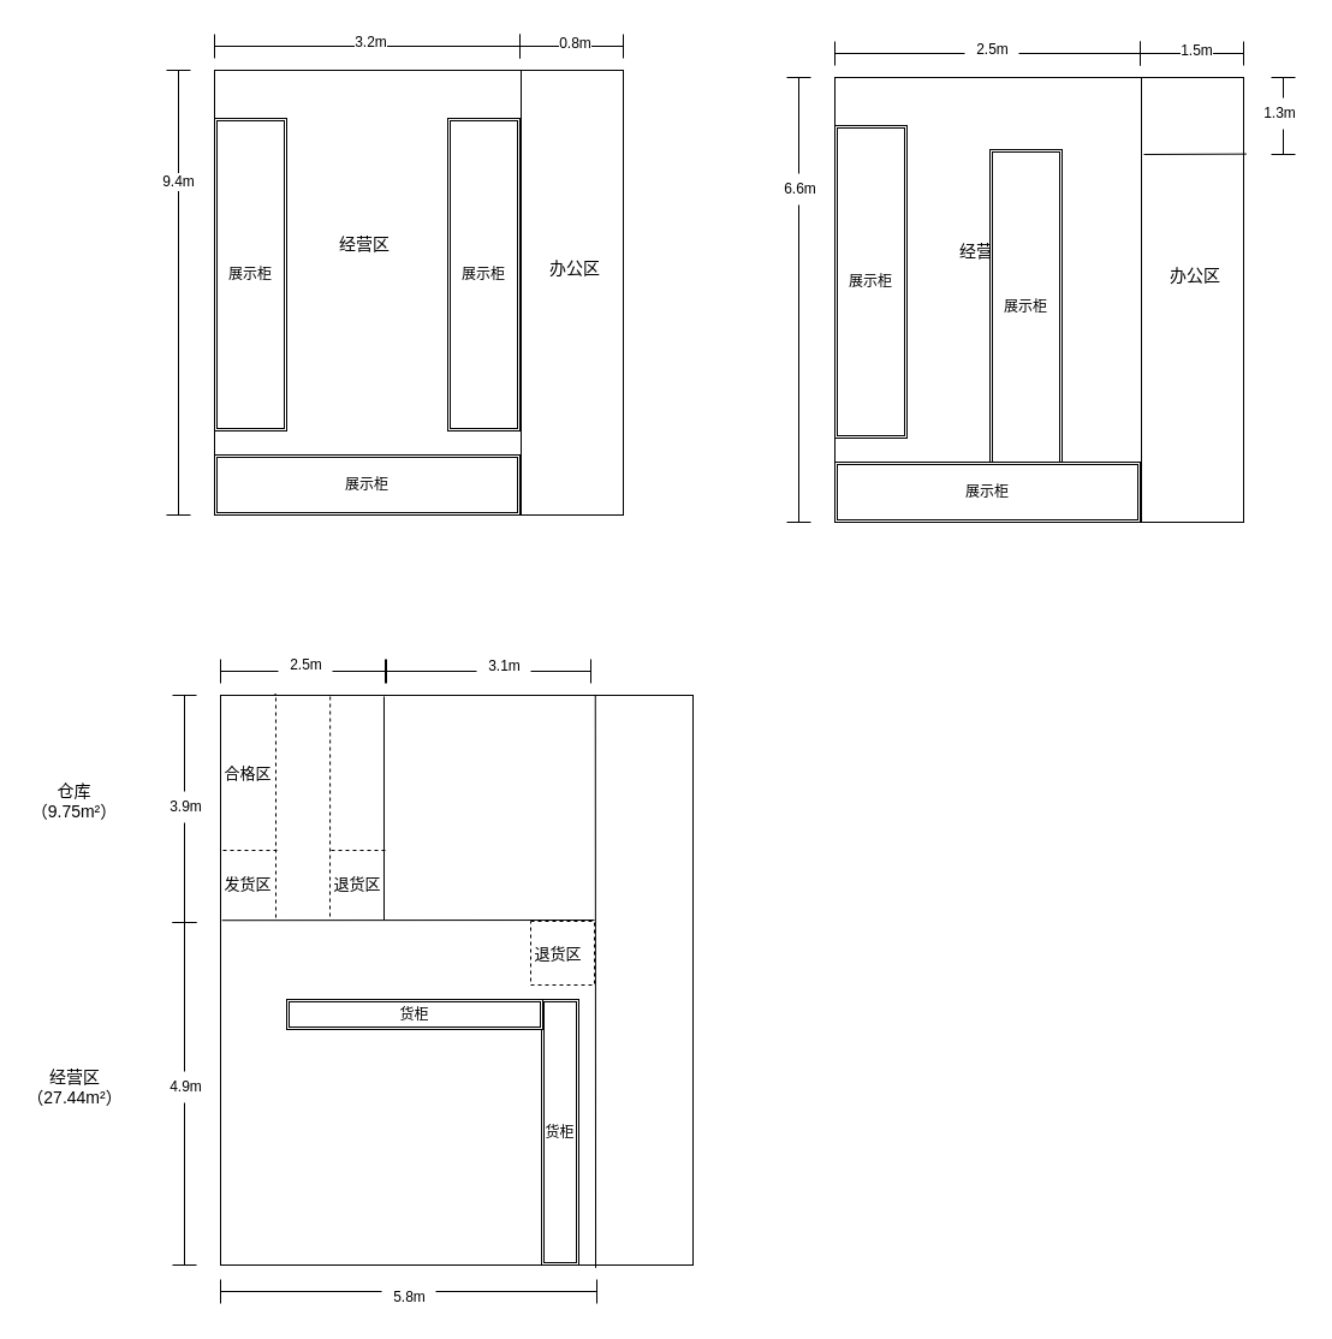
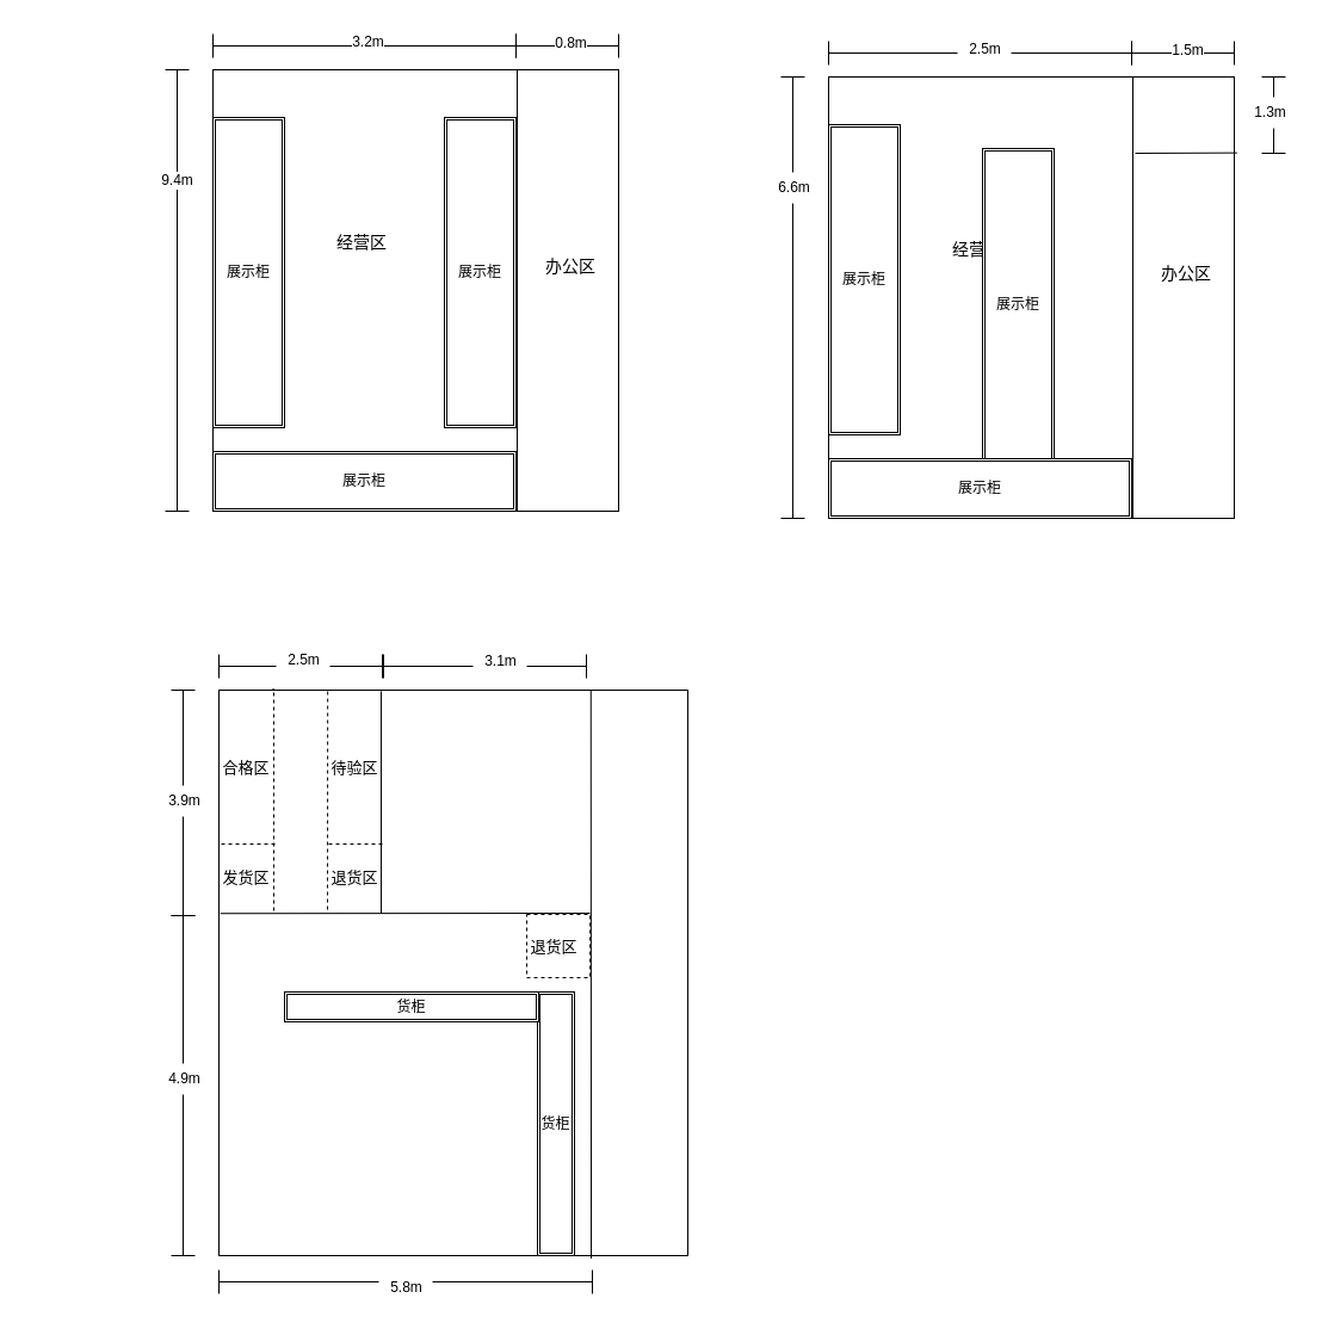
  <mxCell id="0" />
  <mxCell id="1" parent="0" />
  <mxCell id="2" value="" style="rounded=0;whiteSpace=wrap;html=1;" parent="1" vertex="1"><mxGeometry x="178" y="58" width="340" height="370" as="geometry" /></mxCell>
  <mxCell id="3" value="办公区" style="text;html=1;align=center;verticalAlign=middle;whiteSpace=wrap;rounded=0;fontSize=14;" parent="1" vertex="1"><mxGeometry x="448" y="208" width="60" height="30" as="geometry" /></mxCell>
  <mxCell id="4" value="经营区" style="text;html=1;align=center;verticalAlign=middle;whiteSpace=wrap;rounded=0;fontSize=14;" parent="1" vertex="1"><mxGeometry x="273" y="188" width="60" height="30" as="geometry" /></mxCell>
  <mxCell id="5" value="" style="shape=crossbar;whiteSpace=wrap;html=1;rounded=1;direction=south;" parent="1" vertex="1"><mxGeometry x="138" y="58" width="20" height="370" as="geometry" /></mxCell>
  <mxCell id="6" value="9.4m" style="text;html=1;align=center;verticalAlign=middle;resizable=0;points=[];autosize=1;strokeColor=none;fillColor=none;labelBackgroundColor=default;" parent="1" vertex="1"><mxGeometry x="123" y="136" width="50" height="30" as="geometry" /></mxCell>
  <mxCell id="7" value="" style="shape=crossbar;whiteSpace=wrap;html=1;rounded=1;" parent="1" vertex="1"><mxGeometry x="178" y="28" width="254" height="20" as="geometry" /></mxCell>
  <mxCell id="8" value="3.2m" style="text;html=1;align=center;verticalAlign=middle;resizable=0;points=[];autosize=1;strokeColor=none;fillColor=none;labelBackgroundColor=default;" parent="1" vertex="1"><mxGeometry x="283" y="20" width="50" height="30" as="geometry" /></mxCell>
  <mxCell id="9" value="" style="endArrow=none;html=1;rounded=0;" parent="1" source="2" edge="1"><mxGeometry width="50" height="50" relative="1" as="geometry"><mxPoint x="378" y="108" as="sourcePoint" /><mxPoint x="428" y="58" as="targetPoint" /></mxGeometry></mxCell>
  <mxCell id="10" value="" style="endArrow=none;html=1;rounded=0;" parent="1" source="2" edge="1"><mxGeometry width="50" height="50" relative="1" as="geometry"><mxPoint x="378" y="108" as="sourcePoint" /><mxPoint x="428" y="58" as="targetPoint" /></mxGeometry></mxCell>
  <mxCell id="11" value="" style="endArrow=none;html=1;rounded=0;" parent="1" target="2" edge="1"><mxGeometry width="50" height="50" relative="1" as="geometry"><mxPoint x="428" y="428" as="sourcePoint" /><mxPoint x="478" y="378" as="targetPoint" /></mxGeometry></mxCell>
  <mxCell id="12" value="" style="endArrow=none;html=1;rounded=0;exitX=0.75;exitY=0;exitDx=0;exitDy=0;entryX=0.75;entryY=1;entryDx=0;entryDy=0;" parent="1" source="2" target="2" edge="1"><mxGeometry width="50" height="50" relative="1" as="geometry"><mxPoint x="368" y="258" as="sourcePoint" /><mxPoint x="418" y="208" as="targetPoint" /></mxGeometry></mxCell>
  <mxCell id="13" value="" style="shape=crossbar;whiteSpace=wrap;html=1;rounded=1;" parent="1" vertex="1"><mxGeometry x="432" y="28" width="86" height="20" as="geometry" /></mxCell>
  <mxCell id="14" value="0.8m" style="text;html=1;align=center;verticalAlign=middle;resizable=0;points=[];autosize=1;strokeColor=none;fillColor=none;labelBackgroundColor=default;" parent="1" vertex="1"><mxGeometry x="453" y="21" width="50" height="30" as="geometry" /></mxCell>
  <mxCell id="15" value="展示柜" style="shape=ext;double=1;rounded=0;whiteSpace=wrap;html=1;" parent="1" vertex="1"><mxGeometry x="178" y="98" width="60" height="260" as="geometry" /></mxCell>
  <mxCell id="16" value="展示柜" style="shape=ext;double=1;rounded=0;whiteSpace=wrap;html=1;" parent="1" vertex="1"><mxGeometry x="372" y="98" width="60" height="260" as="geometry" /></mxCell>
  <mxCell id="17" value="展示柜" style="shape=ext;double=1;rounded=0;whiteSpace=wrap;html=1;" parent="1" vertex="1"><mxGeometry x="178" y="378" width="254" height="50" as="geometry" /></mxCell>
  <mxCell id="18" value="" style="rounded=0;whiteSpace=wrap;html=1;" parent="1" vertex="1"><mxGeometry x="183" y="578" width="393" height="474" as="geometry" /></mxCell>
- <mxCell id="19" value="经营区&lt;div&gt;（27.44m²）&lt;/div&gt;" style="text;html=1;align=center;verticalAlign=middle;whiteSpace=wrap;rounded=0;fontSize=14;" parent="1" vertex="1"><mxGeometry x="20" y="889" width="84" height="30" as="geometry" /></mxCell>
  <mxCell id="20" value="" style="shape=crossbar;whiteSpace=wrap;html=1;rounded=1;direction=south;" parent="1" vertex="1"><mxGeometry x="143" y="578" width="20" height="189" as="geometry" /></mxCell>
  <mxCell id="21" value="3.9m" style="text;html=1;align=center;verticalAlign=middle;resizable=0;points=[];autosize=1;strokeColor=none;fillColor=default;labelBackgroundColor=default;" parent="1" vertex="1"><mxGeometry x="131" y="658" width="45" height="26" as="geometry" /></mxCell>
  <mxCell id="22" value="" style="shape=crossbar;whiteSpace=wrap;html=1;rounded=1;" parent="1" vertex="1"><mxGeometry x="183" y="548" width="137" height="20" as="geometry" /></mxCell>
  <mxCell id="23" value="" style="endArrow=none;html=1;rounded=0;" parent="1" source="18" edge="1"><mxGeometry width="50" height="50" relative="1" as="geometry"><mxPoint x="383" y="628" as="sourcePoint" /><mxPoint x="433" y="578" as="targetPoint" /></mxGeometry></mxCell>
  <mxCell id="24" value="" style="endArrow=none;html=1;rounded=0;" parent="1" source="18" edge="1"><mxGeometry width="50" height="50" relative="1" as="geometry"><mxPoint x="383" y="628" as="sourcePoint" /><mxPoint x="433" y="578" as="targetPoint" /></mxGeometry></mxCell>
  <mxCell id="25" value="" style="endArrow=none;html=1;rounded=0;exitX=0.75;exitY=0;exitDx=0;exitDy=0;entryX=0.794;entryY=1.005;entryDx=0;entryDy=0;entryPerimeter=0;" parent="1" target="18" edge="1"><mxGeometry width="50" height="50" relative="1" as="geometry"><mxPoint x="494.75" y="578" as="sourcePoint" /><mxPoint x="494.75" y="948" as="targetPoint" /></mxGeometry></mxCell>
  <mxCell id="26" value="" style="shape=crossbar;whiteSpace=wrap;html=1;rounded=1;" parent="1" vertex="1"><mxGeometry x="321" y="548" width="170" height="20" as="geometry" /></mxCell>
  <mxCell id="27" value="3.1m" style="text;html=1;align=center;verticalAlign=middle;resizable=0;points=[];autosize=1;strokeColor=none;fillColor=default;labelBackgroundColor=default;" parent="1" vertex="1"><mxGeometry x="396" y="541" width="45" height="26" as="geometry" /></mxCell>
  <mxCell id="28" value="货柜" style="shape=ext;double=1;rounded=0;whiteSpace=wrap;html=1;" parent="1" vertex="1"><mxGeometry x="450" y="831" width="31" height="221" as="geometry" /></mxCell>
  <mxCell id="29" value="货柜" style="shape=ext;double=1;rounded=0;whiteSpace=wrap;html=1;" parent="1" vertex="1"><mxGeometry x="238" y="831" width="213" height="25" as="geometry" /></mxCell>
  <mxCell id="30" value="2.5m" style="text;html=1;align=center;verticalAlign=middle;resizable=0;points=[];autosize=1;strokeColor=none;fillColor=default;" parent="1" vertex="1"><mxGeometry x="231" y="540" width="45" height="26" as="geometry" /></mxCell>
  <mxCell id="31" value="" style="endArrow=none;html=1;rounded=0;" parent="1" target="18" edge="1"><mxGeometry width="50" height="50" relative="1" as="geometry"><mxPoint x="183" y="772" as="sourcePoint" /><mxPoint x="233" y="722" as="targetPoint" /></mxGeometry></mxCell>
  <mxCell id="32" value="" style="endArrow=none;html=1;rounded=0;exitX=0.003;exitY=0.395;exitDx=0;exitDy=0;exitPerimeter=0;" parent="1" source="18" edge="1"><mxGeometry width="50" height="50" relative="1" as="geometry"><mxPoint x="214" y="773" as="sourcePoint" /><mxPoint x="494" y="765" as="targetPoint" /></mxGeometry></mxCell>
  <mxCell id="33" value="" style="endArrow=none;html=1;rounded=0;entryX=0.346;entryY=0.002;entryDx=0;entryDy=0;entryPerimeter=0;" parent="1" target="18" edge="1"><mxGeometry width="50" height="50" relative="1" as="geometry"><mxPoint x="319" y="765" as="sourcePoint" /><mxPoint x="327" y="622" as="targetPoint" /></mxGeometry></mxCell>
  <mxCell id="34" value="" style="endArrow=none;dashed=1;html=1;dashPattern=1 3;strokeWidth=2;rounded=0;" parent="1" source="18" edge="1"><mxGeometry width="50" height="50" relative="1" as="geometry"><mxPoint x="178" y="627" as="sourcePoint" /><mxPoint x="228" y="577" as="targetPoint" /></mxGeometry></mxCell>
  <mxCell id="35" value="" style="endArrow=none;dashed=1;html=1;strokeWidth=1;rounded=0;entryX=0.117;entryY=0.001;entryDx=0;entryDy=0;entryPerimeter=0;" parent="1" target="18" edge="1"><mxGeometry width="50" height="50" relative="1" as="geometry"><mxPoint x="229" y="763" as="sourcePoint" /><mxPoint x="272" y="640" as="targetPoint" /></mxGeometry></mxCell>
  <mxCell id="36" value="" style="endArrow=none;dashed=1;html=1;strokeWidth=1;rounded=0;entryX=0.232;entryY=0.001;entryDx=0;entryDy=0;entryPerimeter=0;" parent="1" target="18" edge="1"><mxGeometry width="50" height="50" relative="1" as="geometry"><mxPoint x="274" y="762" as="sourcePoint" /><mxPoint x="239" y="588" as="targetPoint" /></mxGeometry></mxCell>
  <mxCell id="37" value="" style="endArrow=none;dashed=1;html=1;strokeWidth=1;rounded=0;" parent="1" edge="1"><mxGeometry width="50" height="50" relative="1" as="geometry"><mxPoint x="275" y="707" as="sourcePoint" /><mxPoint x="321" y="707" as="targetPoint" /></mxGeometry></mxCell>
+ <mxCell id="38" value="待验区" style="text;html=1;align=center;verticalAlign=middle;whiteSpace=wrap;rounded=0;fontSize=13;" parent="1" vertex="1"><mxGeometry x="267" y="628" width="60" height="30" as="geometry" /></mxCell>
  <mxCell id="39" value="退货区" style="text;html=1;align=center;verticalAlign=middle;whiteSpace=wrap;rounded=0;fontSize=13;" parent="1" vertex="1"><mxGeometry x="267" y="720" width="60" height="30" as="geometry" /></mxCell>
  <mxCell id="40" value="合格区" style="text;html=1;align=center;verticalAlign=middle;whiteSpace=wrap;rounded=0;fontSize=13;" parent="1" vertex="1"><mxGeometry x="176" y="628" width="60" height="30" as="geometry" /></mxCell>
  <mxCell id="41" value="" style="whiteSpace=wrap;html=1;aspect=fixed;dashed=1;" parent="1" vertex="1"><mxGeometry x="441" y="766" width="53" height="53" as="geometry" /></mxCell>
  <mxCell id="42" value="退货区" style="text;html=1;align=center;verticalAlign=middle;whiteSpace=wrap;rounded=0;fontSize=13;" parent="1" vertex="1"><mxGeometry x="434" y="777.5" width="60" height="30" as="geometry" /></mxCell>
  <mxCell id="43" value="" style="shape=crossbar;whiteSpace=wrap;html=1;rounded=1;direction=south;" parent="1" vertex="1"><mxGeometry x="143" y="767" width="20" height="285" as="geometry" /></mxCell>
  <mxCell id="44" value="4.9m" style="text;html=1;align=center;verticalAlign=middle;resizable=0;points=[];autosize=1;strokeColor=none;fillColor=default;labelBackgroundColor=default;" parent="1" vertex="1"><mxGeometry x="131" y="891" width="45" height="26" as="geometry" /></mxCell>
  <mxCell id="45" value="" style="shape=crossbar;whiteSpace=wrap;html=1;rounded=1;" parent="1" vertex="1"><mxGeometry x="183" y="1064" width="313" height="20" as="geometry" /></mxCell>
  <mxCell id="46" value="5.8m" style="text;html=1;align=center;verticalAlign=middle;resizable=0;points=[];autosize=1;strokeColor=none;fillColor=default;labelBackgroundColor=default;" parent="1" vertex="1"><mxGeometry x="317" y="1066" width="45" height="26" as="geometry" /></mxCell>
- <mxCell id="47" value="仓库&lt;div&gt;（9.75m²）&lt;/div&gt;" style="text;html=1;align=center;verticalAlign=middle;whiteSpace=wrap;rounded=0;fontSize=14;" parent="1" vertex="1"><mxGeometry x="21" y="651" width="81" height="30" as="geometry" /></mxCell>
  <mxCell id="48" value="" style="endArrow=none;dashed=1;html=1;strokeWidth=1;rounded=0;" parent="1" edge="1"><mxGeometry width="50" height="50" relative="1" as="geometry"><mxPoint x="185" y="707" as="sourcePoint" /><mxPoint x="231" y="707" as="targetPoint" /></mxGeometry></mxCell>
  <mxCell id="49" value="发货区" style="text;html=1;align=center;verticalAlign=middle;whiteSpace=wrap;rounded=0;fontSize=13;" parent="1" vertex="1"><mxGeometry x="176" y="720" width="60" height="30" as="geometry" /></mxCell>
  <mxCell id="50" value="" style="rounded=0;whiteSpace=wrap;html=1;" vertex="1" parent="1"><mxGeometry x="694" y="64" width="340" height="370" as="geometry" /></mxCell>
  <mxCell id="51" value="办公区" style="text;html=1;align=center;verticalAlign=middle;whiteSpace=wrap;rounded=0;fontSize=14;" vertex="1" parent="1"><mxGeometry x="964" y="214" width="60" height="30" as="geometry" /></mxCell>
  <mxCell id="52" value="经营区" style="text;html=1;align=center;verticalAlign=middle;whiteSpace=wrap;rounded=0;fontSize=14;" vertex="1" parent="1"><mxGeometry x="789" y="194" width="60" height="30" as="geometry" /></mxCell>
  <mxCell id="53" value="" style="shape=crossbar;whiteSpace=wrap;html=1;rounded=1;direction=south;" vertex="1" parent="1"><mxGeometry x="654" y="64" width="20" height="370" as="geometry" /></mxCell>
  <mxCell id="54" value="6.6m" style="text;html=1;align=center;verticalAlign=middle;resizable=0;points=[];autosize=1;strokeColor=none;fillColor=default;labelBackgroundColor=default;" vertex="1" parent="1"><mxGeometry x="642" y="144" width="45" height="26" as="geometry" /></mxCell>
  <mxCell id="55" value="" style="shape=crossbar;whiteSpace=wrap;html=1;rounded=1;" vertex="1" parent="1"><mxGeometry x="694" y="34" width="254" height="20" as="geometry" /></mxCell>
  <mxCell id="56" value="2.5m" style="text;html=1;align=center;verticalAlign=middle;resizable=0;points=[];autosize=1;strokeColor=none;fillColor=default;labelBackgroundColor=default;" vertex="1" parent="1"><mxGeometry x="802" y="28" width="45" height="26" as="geometry" /></mxCell>
  <mxCell id="57" value="" style="endArrow=none;html=1;rounded=0;" edge="1" parent="1" source="50"><mxGeometry width="50" height="50" relative="1" as="geometry"><mxPoint x="894" y="114" as="sourcePoint" /><mxPoint x="944" y="64" as="targetPoint" /></mxGeometry></mxCell>
  <mxCell id="58" value="" style="endArrow=none;html=1;rounded=0;" edge="1" parent="1" source="50"><mxGeometry width="50" height="50" relative="1" as="geometry"><mxPoint x="894" y="114" as="sourcePoint" /><mxPoint x="944" y="64" as="targetPoint" /></mxGeometry></mxCell>
  <mxCell id="59" value="" style="endArrow=none;html=1;rounded=0;" edge="1" parent="1" target="50"><mxGeometry width="50" height="50" relative="1" as="geometry"><mxPoint x="944" y="434" as="sourcePoint" /><mxPoint x="994" y="384" as="targetPoint" /></mxGeometry></mxCell>
  <mxCell id="60" value="" style="endArrow=none;html=1;rounded=0;exitX=0.75;exitY=0;exitDx=0;exitDy=0;entryX=0.75;entryY=1;entryDx=0;entryDy=0;" edge="1" parent="1" source="50" target="50"><mxGeometry width="50" height="50" relative="1" as="geometry"><mxPoint x="884" y="264" as="sourcePoint" /><mxPoint x="934" y="214" as="targetPoint" /></mxGeometry></mxCell>
  <mxCell id="61" value="" style="shape=crossbar;whiteSpace=wrap;html=1;rounded=1;" vertex="1" parent="1"><mxGeometry x="948" y="34" width="86" height="20" as="geometry" /></mxCell>
  <mxCell id="62" value="1.5m" style="text;html=1;align=center;verticalAlign=middle;resizable=0;points=[];autosize=1;strokeColor=none;fillColor=none;labelBackgroundColor=default;" vertex="1" parent="1"><mxGeometry x="972" y="29" width="45" height="26" as="geometry" /></mxCell>
  <mxCell id="63" value="展示柜" style="shape=ext;double=1;rounded=0;whiteSpace=wrap;html=1;" vertex="1" parent="1"><mxGeometry x="694" y="104" width="60" height="260" as="geometry" /></mxCell>
  <mxCell id="64" value="展示柜" style="shape=ext;double=1;rounded=0;whiteSpace=wrap;html=1;" vertex="1" parent="1"><mxGeometry x="823" y="124" width="60" height="262" as="geometry" /></mxCell>
  <mxCell id="65" value="展示柜" style="shape=ext;double=1;rounded=0;whiteSpace=wrap;html=1;" vertex="1" parent="1"><mxGeometry x="694" y="384" width="254" height="50" as="geometry" /></mxCell>
  <mxCell id="66" value="" style="endArrow=none;html=1;rounded=0;entryX=1.007;entryY=0.172;entryDx=0;entryDy=0;entryPerimeter=0;" edge="1" parent="1" target="50"><mxGeometry width="50" height="50" relative="1" as="geometry"><mxPoint x="951" y="128" as="sourcePoint" /><mxPoint x="1000" y="78" as="targetPoint" /></mxGeometry></mxCell>
  <mxCell id="67" value="" style="shape=crossbar;whiteSpace=wrap;html=1;rounded=1;direction=south;" vertex="1" parent="1"><mxGeometry x="1057" y="64" width="20" height="64" as="geometry" /></mxCell>
  <mxCell id="68" value="1.3m" style="text;html=1;align=center;verticalAlign=middle;resizable=0;points=[];autosize=1;strokeColor=none;fillColor=default;" vertex="1" parent="1"><mxGeometry x="1041" y="81" width="45" height="26" as="geometry" /></mxCell>
